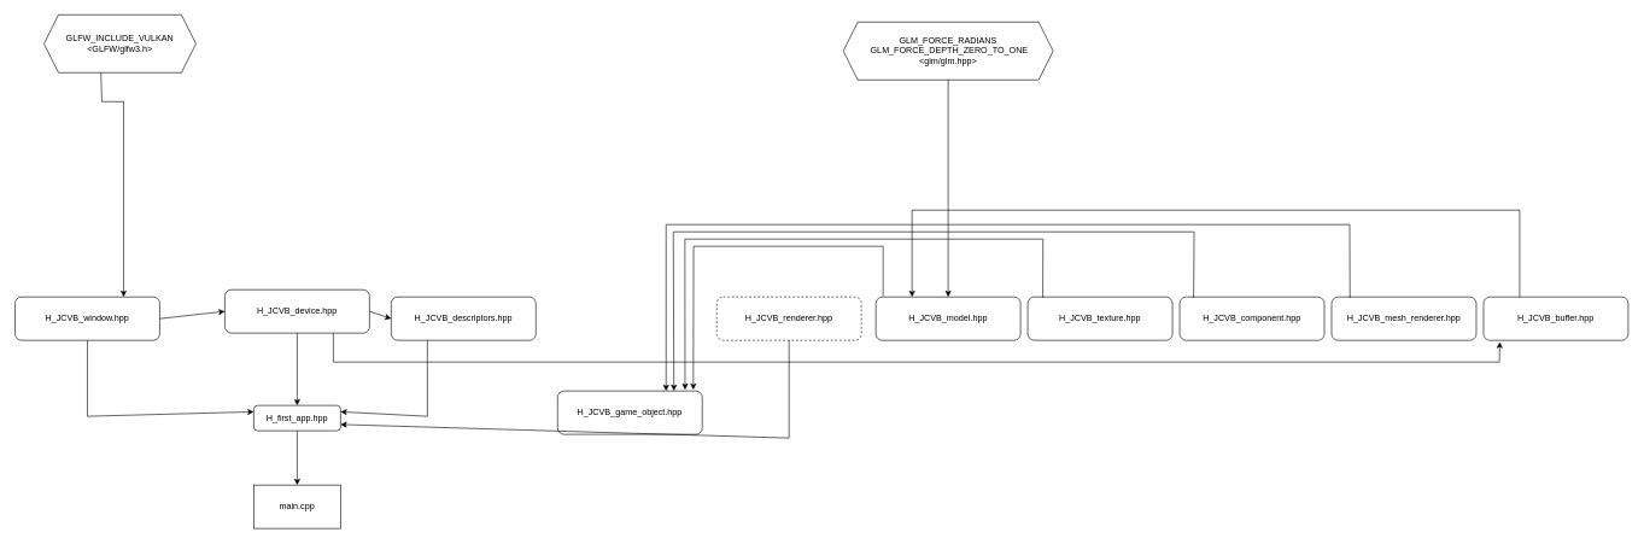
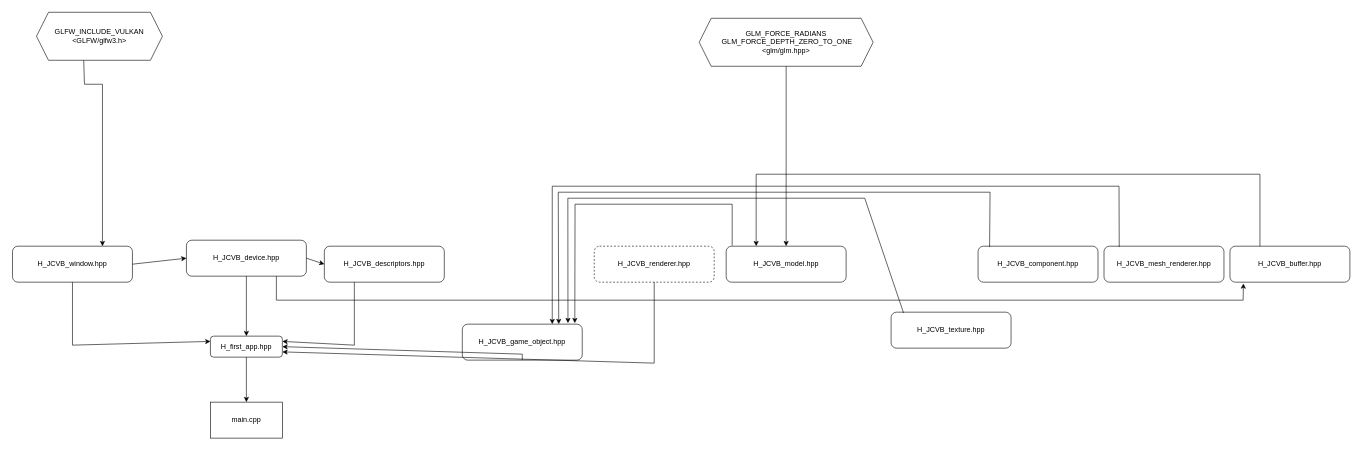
  <mxCell id="0" />
  <mxCell id="1" parent="0" />
  <mxCell id="2" value="main.cpp" style="rounded=0;whiteSpace=wrap;html=1;" vertex="1" parent="1"><mxGeometry x="350" y="670" width="120" height="60" as="geometry" /></mxCell>
  <mxCell id="3" value="H_first_app.hpp" style="rounded=1;whiteSpace=wrap;html=1;" vertex="1" parent="1"><mxGeometry x="350" y="560" width="120" height="35" as="geometry" /></mxCell>
  <mxCell id="4" value="H_JCVB_descriptors.hpp" style="rounded=1;whiteSpace=wrap;html=1;" vertex="1" parent="1"><mxGeometry x="540" y="410" width="200" height="60" as="geometry" /></mxCell>
  <mxCell id="5" value="H_JCVB_device.hpp" style="rounded=1;whiteSpace=wrap;html=1;" vertex="1" parent="1"><mxGeometry x="310" y="400" width="200" height="60" as="geometry" /></mxCell>
  <mxCell id="6" value="H_JCVB_game_object.hpp" style="rounded=1;whiteSpace=wrap;html=1;" vertex="1" parent="1"><mxGeometry x="770" y="540" width="200" height="60" as="geometry" /></mxCell>
  <mxCell id="7" value="H_JCVB_renderer.hpp" style="rounded=1;whiteSpace=wrap;html=1;dashed=1;" vertex="1" parent="1"><mxGeometry x="990" y="410" width="200" height="60" as="geometry" /></mxCell>
  <mxCell id="8" value="H_JCVB_window.hpp" style="rounded=1;whiteSpace=wrap;html=1;" vertex="1" parent="1"><mxGeometry x="20" y="410" width="200" height="60" as="geometry" /></mxCell>
  <mxCell id="9" value="" style="endArrow=classic;html=1;rounded=0;exitX=0.5;exitY=1;exitDx=0;exitDy=0;entryX=0.5;entryY=0;entryDx=0;entryDy=0;" edge="1" parent="1" source="3" target="2"><mxGeometry width="50" height="50" relative="1" as="geometry"><mxPoint x="490" y="640" as="sourcePoint" /><mxPoint x="540" y="590" as="targetPoint" /></mxGeometry></mxCell>
  <mxCell id="10" value="" style="endArrow=classic;html=1;rounded=0;exitX=0.5;exitY=1;exitDx=0;exitDy=0;" edge="1" parent="1" source="5" target="3"><mxGeometry width="50" height="50" relative="1" as="geometry"><mxPoint x="380" y="540" as="sourcePoint" /><mxPoint x="430" y="490" as="targetPoint" /></mxGeometry></mxCell>
  <mxCell id="11" value="" style="endArrow=classic;html=1;rounded=0;exitX=0.5;exitY=1;exitDx=0;exitDy=0;entryX=0;entryY=0.25;entryDx=0;entryDy=0;" edge="1" parent="1" source="8" target="3"><mxGeometry width="50" height="50" relative="1" as="geometry"><mxPoint x="210" y="560" as="sourcePoint" /><mxPoint x="260" y="510" as="targetPoint" /><Array as="points"><mxPoint x="120" y="575" /></Array></mxGeometry></mxCell>
  <mxCell id="12" value="" style="endArrow=classic;html=1;rounded=0;exitX=0.25;exitY=1;exitDx=0;exitDy=0;entryX=1;entryY=0.25;entryDx=0;entryDy=0;" edge="1" parent="1" source="4" target="3"><mxGeometry width="50" height="50" relative="1" as="geometry"><mxPoint x="550" y="550" as="sourcePoint" /><mxPoint x="600" y="500" as="targetPoint" /><Array as="points"><mxPoint x="590" y="575" /></Array></mxGeometry></mxCell>
+ <mxCell id="13" value="" style="endArrow=classic;html=1;rounded=0;exitX=0.5;exitY=1;exitDx=0;exitDy=0;entryX=1;entryY=0.5;entryDx=0;entryDy=0;" edge="1" parent="1" source="6" target="3"><mxGeometry width="50" height="50" relative="1" as="geometry"><mxPoint x="710" y="580" as="sourcePoint" /><mxPoint x="760" y="530" as="targetPoint" /><Array as="points"><mxPoint x="870" y="590" /></Array></mxGeometry></mxCell>
  <mxCell id="14" value="" style="endArrow=classic;html=1;rounded=0;exitX=0.5;exitY=1;exitDx=0;exitDy=0;entryX=1;entryY=0.75;entryDx=0;entryDy=0;" edge="1" parent="1" source="7" target="3"><mxGeometry width="50" height="50" relative="1" as="geometry"><mxPoint x="1080" y="590" as="sourcePoint" /><mxPoint x="1130" y="540" as="targetPoint" /><Array as="points"><mxPoint x="1090" y="605" /></Array></mxGeometry></mxCell>
  <mxCell id="15" value="" style="endArrow=classic;html=1;rounded=0;exitX=1;exitY=0.5;exitDx=0;exitDy=0;entryX=0;entryY=0.5;entryDx=0;entryDy=0;" edge="1" parent="1" source="5" target="4"><mxGeometry width="50" height="50" relative="1" as="geometry"><mxPoint x="470" y="550" as="sourcePoint" /><mxPoint x="520" y="500" as="targetPoint" /></mxGeometry></mxCell>
  <mxCell id="16" value="" style="endArrow=classic;html=1;rounded=0;exitX=1;exitY=0.5;exitDx=0;exitDy=0;entryX=0;entryY=0.5;entryDx=0;entryDy=0;" edge="1" parent="1" source="8" target="5"><mxGeometry width="50" height="50" relative="1" as="geometry"><mxPoint x="270" y="520" as="sourcePoint" /><mxPoint x="320" y="470" as="targetPoint" /></mxGeometry></mxCell>
  <mxCell id="17" value="GLFW_INCLUDE_VULKAN&lt;br&gt;&amp;lt;GLFW/glfw3.h&amp;gt;" style="shape=hexagon;perimeter=hexagonPerimeter2;whiteSpace=wrap;html=1;fixedSize=1;" vertex="1" parent="1"><mxGeometry x="60" y="20" width="210" height="80" as="geometry" /></mxCell>
  <mxCell id="18" value="" style="endArrow=classic;html=1;rounded=0;exitX=0.375;exitY=1;exitDx=0;exitDy=0;entryX=0.75;entryY=0;entryDx=0;entryDy=0;" edge="1" parent="1" source="17" target="8"><mxGeometry width="50" height="50" relative="1" as="geometry"><mxPoint x="220" y="220" as="sourcePoint" /><mxPoint x="270" y="170" as="targetPoint" /><Array as="points"><mxPoint x="140" y="140" /><mxPoint x="170" y="140" /></Array></mxGeometry></mxCell>
  <mxCell id="19" value="H_JCVB_model.hpp" style="rounded=1;whiteSpace=wrap;html=1;" vertex="1" parent="1"><mxGeometry x="1210" y="410" width="200" height="60" as="geometry" /></mxCell>
- <mxCell id="20" value="H_JCVB_texture.hpp" style="rounded=1;whiteSpace=wrap;html=1;" vertex="1" parent="1"><mxGeometry x="1420" y="410" width="200" height="60" as="geometry" /></mxCell>
+ <mxCell id="20" value="H_JCVB_texture.hpp" style="rounded=1;whiteSpace=wrap;html=1;" vertex="1" parent="1"><mxGeometry x="1485" y="520" width="200" height="60" as="geometry" /></mxCell>
  <mxCell id="21" value="H_JCVB_component.hpp" style="rounded=1;whiteSpace=wrap;html=1;" vertex="1" parent="1"><mxGeometry x="1630" y="410" width="200" height="60" as="geometry" /></mxCell>
  <mxCell id="22" value="H_JCVB_mesh_renderer.hpp" style="rounded=1;whiteSpace=wrap;html=1;" vertex="1" parent="1"><mxGeometry x="1840" y="410" width="200" height="60" as="geometry" /></mxCell>
  <mxCell id="23" value="" style="endArrow=classic;html=1;rounded=0;entryX=0.938;entryY=-0.028;entryDx=0;entryDy=0;entryPerimeter=0;" edge="1" parent="1" target="6"><mxGeometry width="50" height="50" relative="1" as="geometry"><mxPoint x="1220" y="409" as="sourcePoint" /><mxPoint x="960" y="409" as="targetPoint" /><Array as="points"><mxPoint x="1220" y="340" /><mxPoint x="958" y="340" /></Array></mxGeometry></mxCell>
  <mxCell id="24" value="" style="endArrow=classic;html=1;rounded=0;exitX=0.104;exitY=0.023;exitDx=0;exitDy=0;exitPerimeter=0;entryX=0.881;entryY=-0.028;entryDx=0;entryDy=0;entryPerimeter=0;" edge="1" parent="1" source="20" target="6"><mxGeometry width="50" height="50" relative="1" as="geometry"><mxPoint x="1400" y="350" as="sourcePoint" /><mxPoint x="1450" y="300" as="targetPoint" /><Array as="points"><mxPoint x="1441" y="330" /><mxPoint x="946" y="330" /></Array></mxGeometry></mxCell>
  <mxCell id="25" value="" style="endArrow=classic;html=1;rounded=0;exitX=0.096;exitY=0.023;exitDx=0;exitDy=0;exitPerimeter=0;entryX=0.804;entryY=-0.003;entryDx=0;entryDy=0;entryPerimeter=0;" edge="1" parent="1" source="21" target="6"><mxGeometry width="50" height="50" relative="1" as="geometry"><mxPoint x="1600" y="350" as="sourcePoint" /><mxPoint x="1650" y="300" as="targetPoint" /><Array as="points"><mxPoint x="1650" y="320" /><mxPoint x="930" y="320" /></Array></mxGeometry></mxCell>
  <mxCell id="26" value="" style="endArrow=classic;html=1;rounded=0;exitX=0.127;exitY=0.023;exitDx=0;exitDy=0;exitPerimeter=0;entryX=0.75;entryY=0;entryDx=0;entryDy=0;" edge="1" parent="1" source="22" target="6"><mxGeometry width="50" height="50" relative="1" as="geometry"><mxPoint x="1880" y="360" as="sourcePoint" /><mxPoint x="1930" y="310" as="targetPoint" /><Array as="points"><mxPoint x="1865" y="310" /><mxPoint x="920" y="310" /></Array></mxGeometry></mxCell>
  <mxCell id="27" value="H_JCVB_buffer.hpp" style="rounded=1;whiteSpace=wrap;html=1;" vertex="1" parent="1"><mxGeometry x="2050" y="410" width="200" height="60" as="geometry" /></mxCell>
  <mxCell id="28" value="" style="endArrow=classic;html=1;rounded=0;exitX=0.25;exitY=0;exitDx=0;exitDy=0;entryX=0.25;entryY=0;entryDx=0;entryDy=0;" edge="1" parent="1" source="27" target="19"><mxGeometry width="50" height="50" relative="1" as="geometry"><mxPoint x="1960" y="370" as="sourcePoint" /><mxPoint x="2010" y="320" as="targetPoint" /><Array as="points"><mxPoint x="2100" y="290" /><mxPoint x="1260" y="290" /></Array></mxGeometry></mxCell>
  <mxCell id="29" value="" style="endArrow=classic;html=1;rounded=0;exitX=0.75;exitY=1;exitDx=0;exitDy=0;entryX=0.112;entryY=1.036;entryDx=0;entryDy=0;entryPerimeter=0;" edge="1" parent="1" source="5" target="27"><mxGeometry width="50" height="50" relative="1" as="geometry"><mxPoint x="510" y="560" as="sourcePoint" /><mxPoint x="2065.385" y="490" as="targetPoint" /><Array as="points"><mxPoint x="460" y="500" /><mxPoint x="2072" y="500" /></Array></mxGeometry></mxCell>
  <mxCell id="30" value="&lt;div&gt;GLM_FORCE_RADIANS&lt;/div&gt;&lt;div&gt;&amp;nbsp;GLM_FORCE_DEPTH_ZERO_TO_ONE&lt;/div&gt;&lt;div&gt;&amp;lt;glm/glm.hpp&amp;gt;&lt;br&gt;&lt;/div&gt;" style="shape=hexagon;perimeter=hexagonPerimeter2;whiteSpace=wrap;html=1;fixedSize=1;" vertex="1" parent="1"><mxGeometry x="1165" y="30" width="290" height="80" as="geometry" /></mxCell>
  <mxCell id="31" value="" style="endArrow=classic;html=1;rounded=0;exitX=0.5;exitY=1;exitDx=0;exitDy=0;entryX=0.5;entryY=0;entryDx=0;entryDy=0;" edge="1" parent="1" source="30" target="19"><mxGeometry width="50" height="50" relative="1" as="geometry"><mxPoint x="1330" y="190" as="sourcePoint" /><mxPoint x="1380" y="140" as="targetPoint" /></mxGeometry></mxCell>
